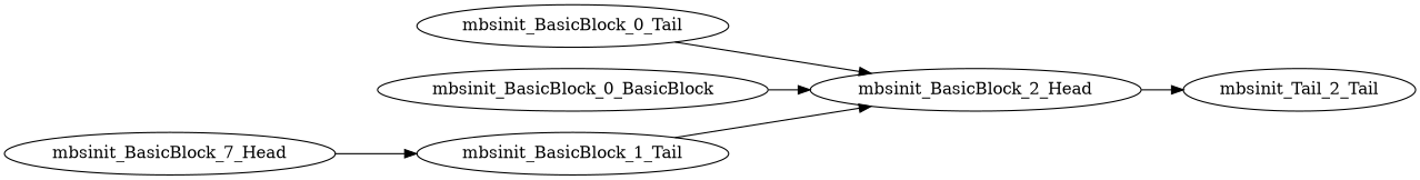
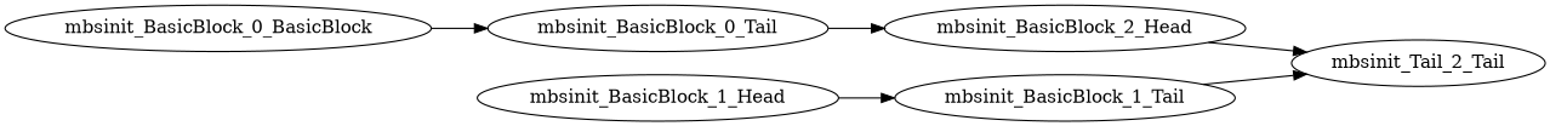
  digraph {
    rankdir=LR
    mbsinit_BasicBlock_1_Tail
    mbsinit_BasicBlock_2_Head
    n3 [label=mbsinit_Tail_2_Tail]
-   mbsinit_BasicBlock_1_Head [label=mbsinit_BasicBlock_7_Head]
+   mbsinit_BasicBlock_1_Head
    mbsinit_BasicBlock_0_Tail
    n6 [label=mbsinit_BasicBlock_0_BasicBlock]
-   mbsinit_BasicBlock_1_Tail -> mbsinit_BasicBlock_2_Head
+   mbsinit_BasicBlock_1_Tail -> n3
    mbsinit_BasicBlock_2_Head -> n3
    mbsinit_BasicBlock_1_Head -> mbsinit_BasicBlock_1_Tail
    mbsinit_BasicBlock_0_Tail -> mbsinit_BasicBlock_2_Head
-   n6 -> mbsinit_BasicBlock_2_Head
+   n6 -> mbsinit_BasicBlock_0_Tail
  }
